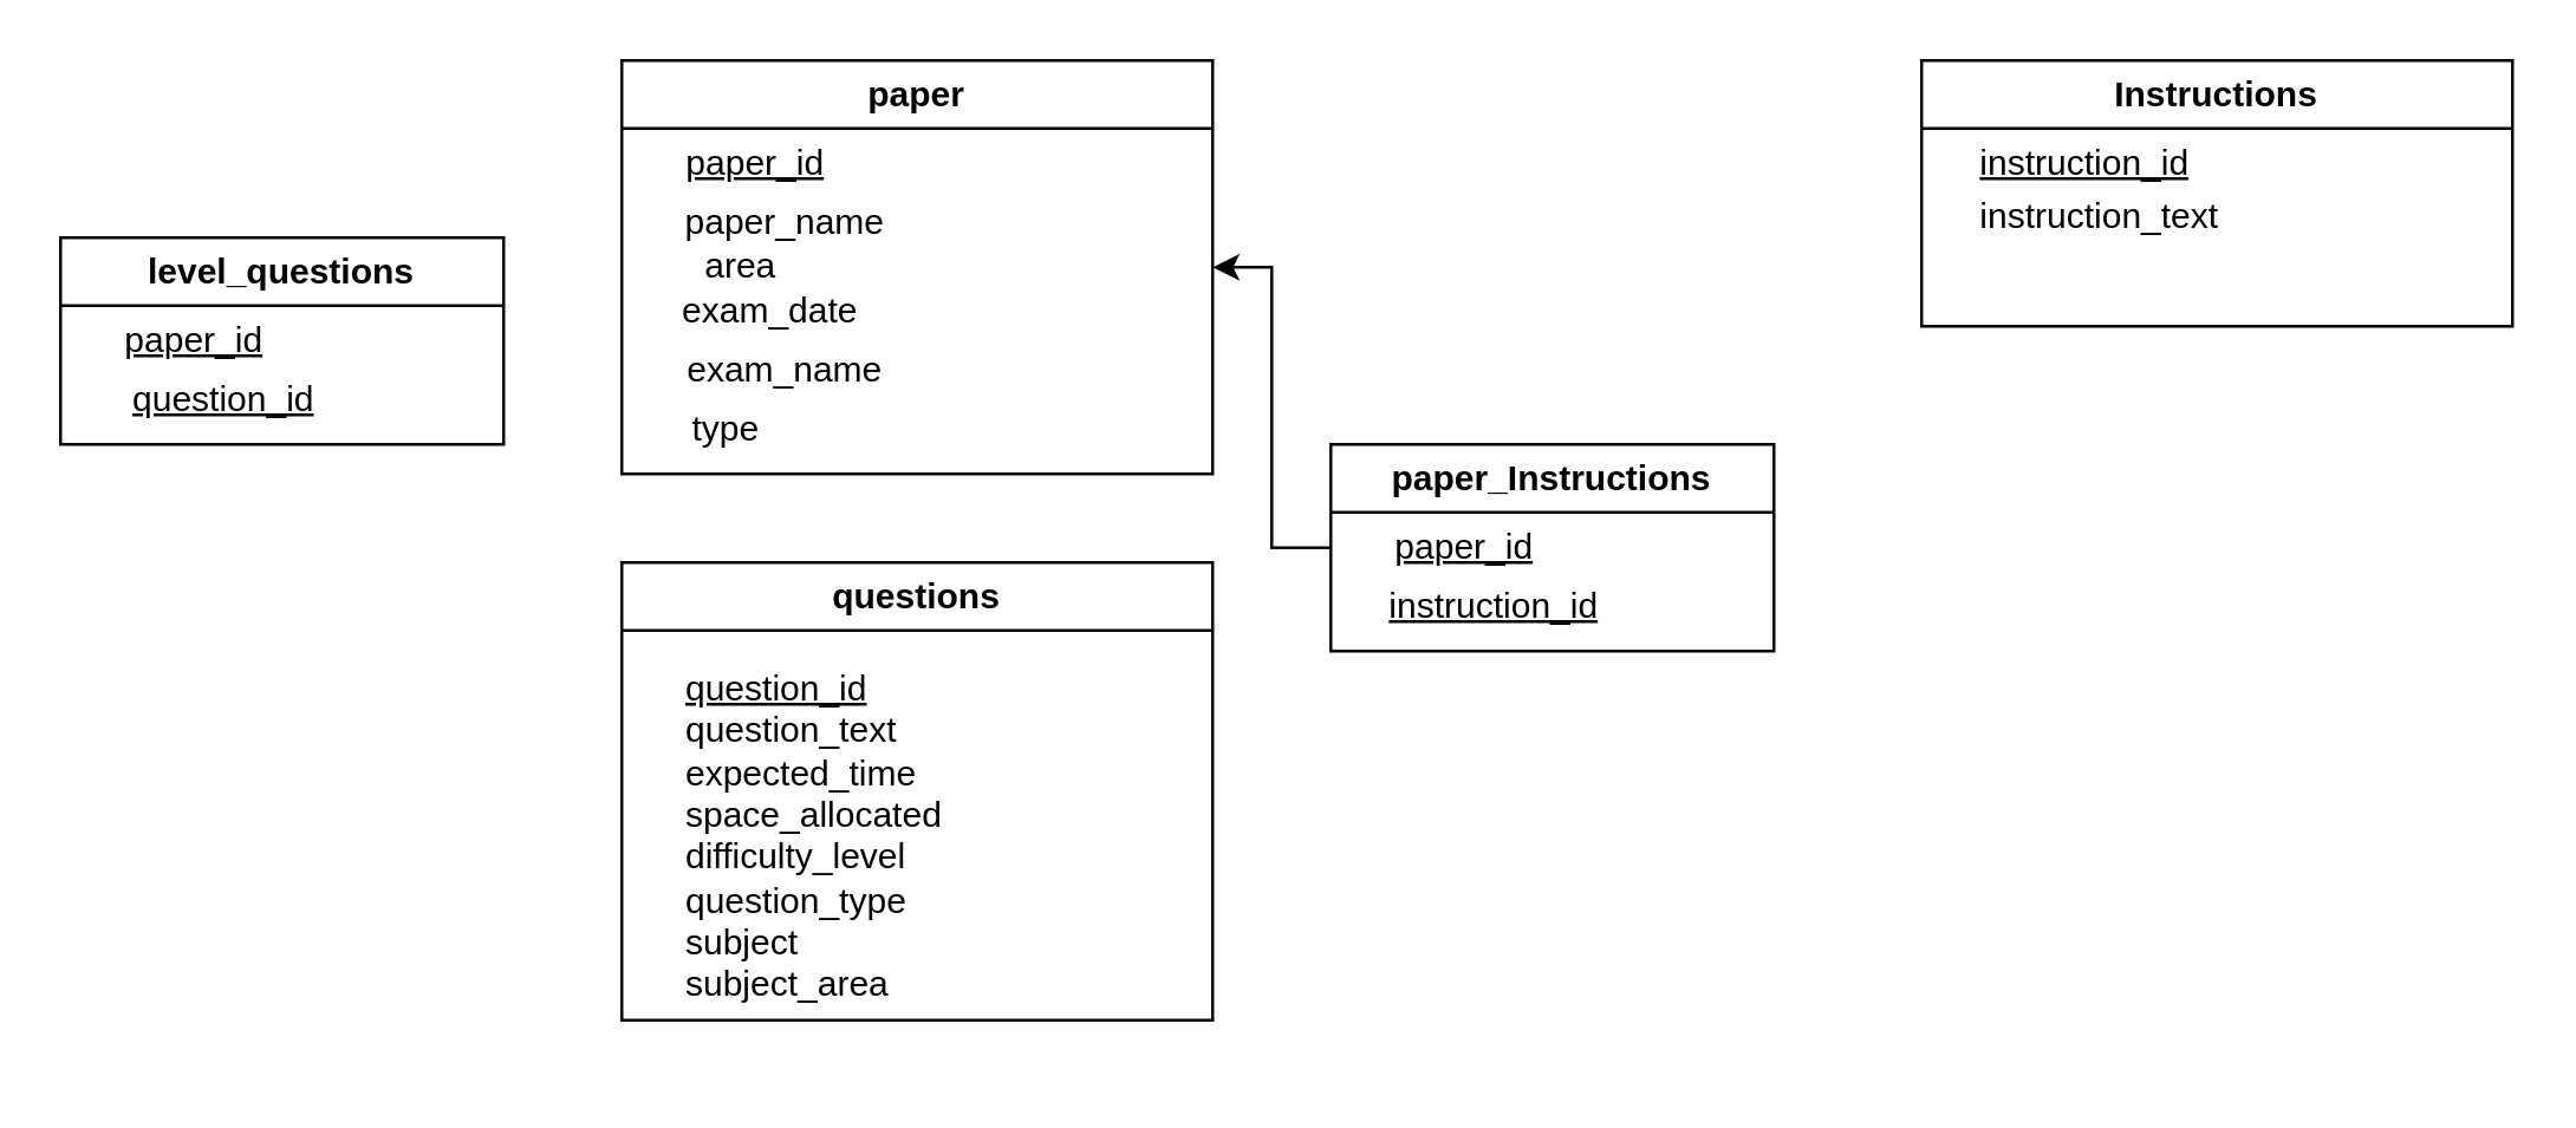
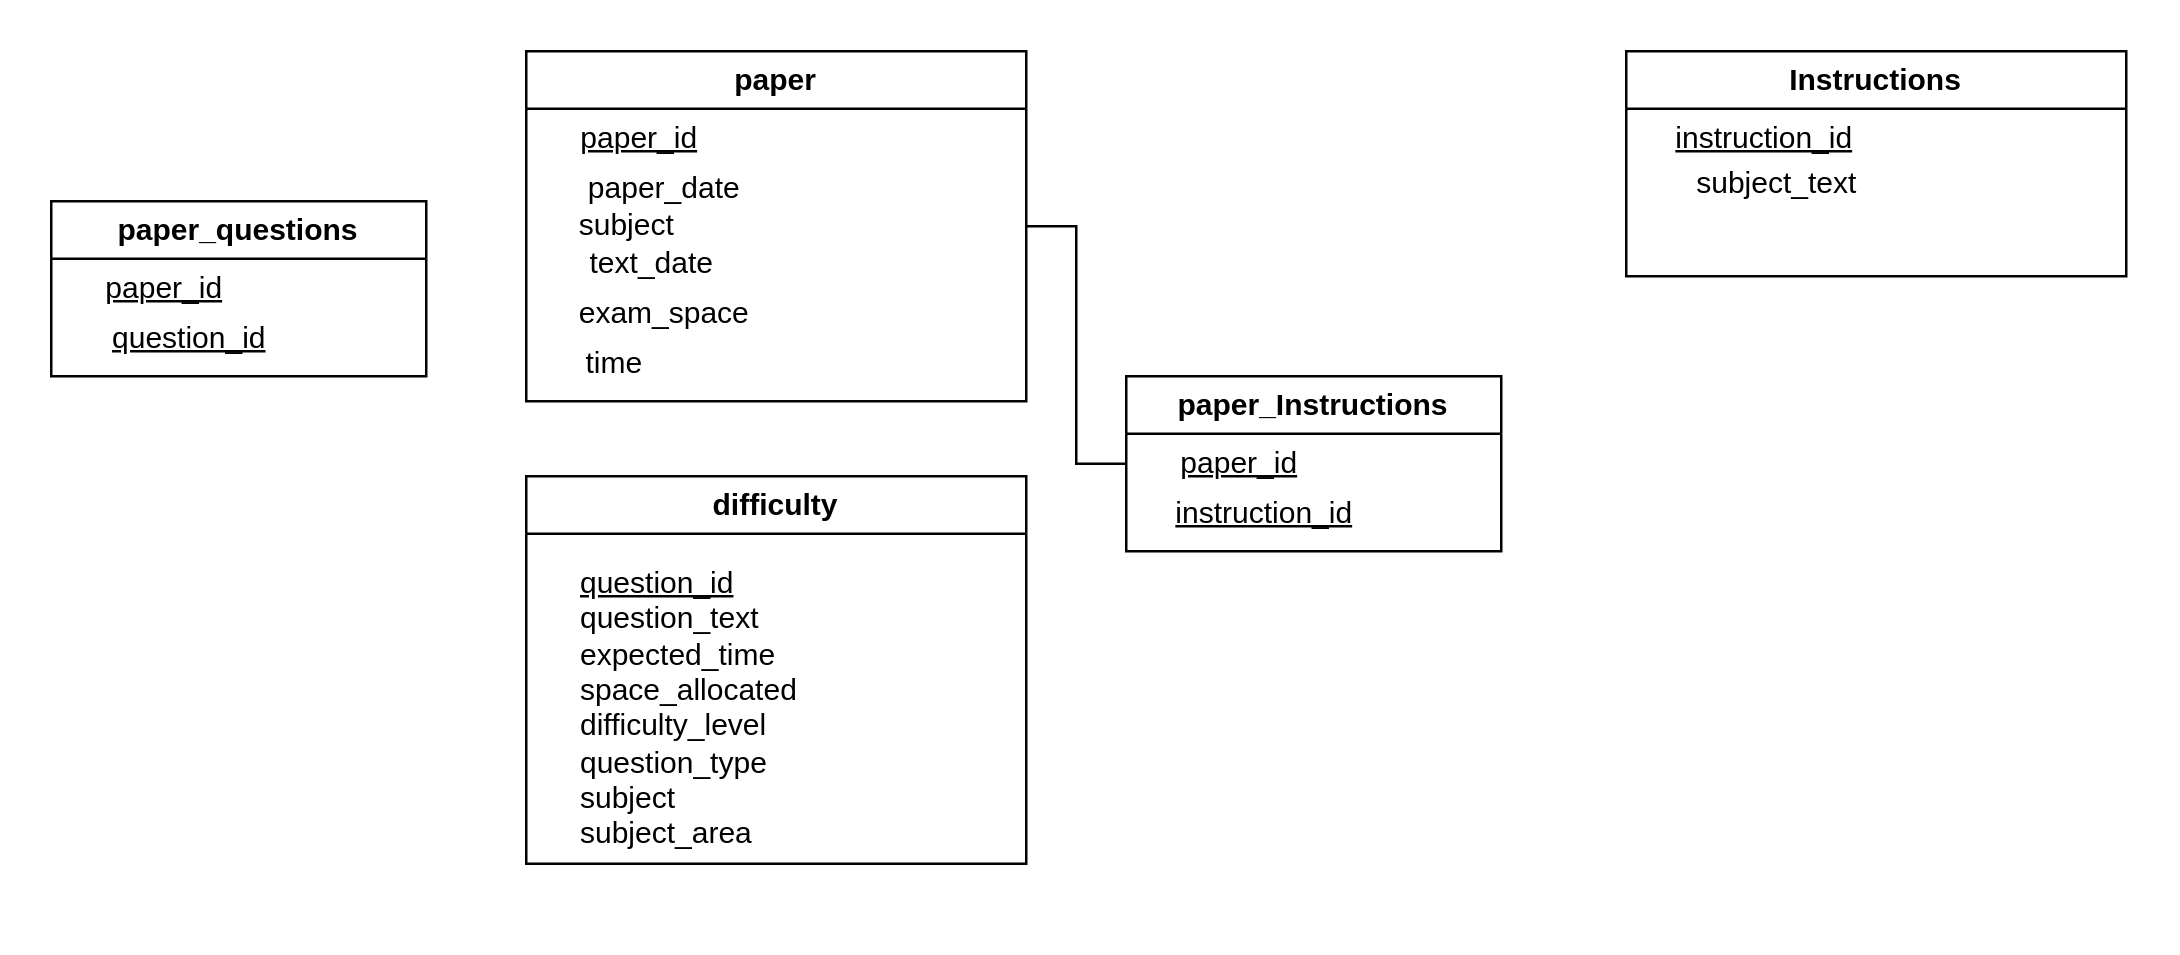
  <mxCell id="0" />
  <mxCell id="1" parent="0" />
  <mxCell id="2" value="paper" style="swimlane;whiteSpace=wrap;html=1;" parent="1" vertex="1"><mxGeometry x="210" y="20" width="200" height="140" as="geometry"><mxRectangle x="180" y="70" width="70" height="30" as="alternateBounds" /></mxGeometry></mxCell>
  <mxCell id="3" value="&lt;u&gt;paper_id&lt;/u&gt;" style="text;html=1;align=center;verticalAlign=middle;resizable=0;points=[];autosize=1;strokeColor=none;fillColor=none;" parent="2" vertex="1"><mxGeometry x="10" y="20" width="70" height="30" as="geometry" /></mxCell>
- <mxCell id="4" value="paper_name" style="text;html=1;align=center;verticalAlign=middle;resizable=0;points=[];autosize=1;strokeColor=none;fillColor=none;" parent="2" vertex="1"><mxGeometry x="10" y="40" width="90" height="30" as="geometry" /></mxCell>
- <mxCell id="5" value="area" style="text;html=1;align=center;verticalAlign=middle;resizable=0;points=[];autosize=1;strokeColor=none;fillColor=none;" parent="2" vertex="1"><mxGeometry x="10" y="55" width="60" height="30" as="geometry" /></mxCell>
- <mxCell id="6" value="exam_date" style="text;html=1;align=center;verticalAlign=middle;resizable=0;points=[];autosize=1;strokeColor=none;fillColor=none;" parent="2" vertex="1"><mxGeometry x="10" y="70" width="80" height="30" as="geometry" /></mxCell>
- <mxCell id="7" value="exam_name" style="text;html=1;align=center;verticalAlign=middle;resizable=0;points=[];autosize=1;strokeColor=none;fillColor=none;" parent="2" vertex="1"><mxGeometry x="10" y="90" width="90" height="30" as="geometry" /></mxCell>
- <mxCell id="8" value="type" style="text;html=1;align=center;verticalAlign=middle;resizable=0;points=[];autosize=1;strokeColor=none;fillColor=none;" parent="2" vertex="1"><mxGeometry x="10" y="110" width="50" height="30" as="geometry" /></mxCell>
+ <mxCell id="4" value="paper_date" style="text;html=1;align=center;verticalAlign=middle;resizable=0;points=[];autosize=1;strokeColor=none;fillColor=none;" parent="2" vertex="1"><mxGeometry x="10" y="40" width="90" height="30" as="geometry" /></mxCell>
+ <mxCell id="5" value="subject" style="text;html=1;align=center;verticalAlign=middle;resizable=0;points=[];autosize=1;strokeColor=none;fillColor=none;" parent="2" vertex="1"><mxGeometry x="10" y="55" width="60" height="30" as="geometry" /></mxCell>
+ <mxCell id="6" value="text_date" style="text;html=1;align=center;verticalAlign=middle;resizable=0;points=[];autosize=1;strokeColor=none;fillColor=none;" parent="2" vertex="1"><mxGeometry x="10" y="70" width="80" height="30" as="geometry" /></mxCell>
+ <mxCell id="7" value="exam_space" style="text;html=1;align=center;verticalAlign=middle;resizable=0;points=[];autosize=1;strokeColor=none;fillColor=none;" parent="2" vertex="1"><mxGeometry x="10" y="90" width="90" height="30" as="geometry" /></mxCell>
+ <mxCell id="8" value="time" style="text;html=1;align=center;verticalAlign=middle;resizable=0;points=[];autosize=1;strokeColor=none;fillColor=none;" parent="2" vertex="1"><mxGeometry x="10" y="110" width="50" height="30" as="geometry" /></mxCell>
  <mxCell id="9" value="Instructions" style="swimlane;whiteSpace=wrap;html=1;" parent="1" vertex="1"><mxGeometry x="650" y="20" width="200" height="90" as="geometry" /></mxCell>
  <mxCell id="10" value="&lt;u&gt;instruction_id&lt;/u&gt;" style="text;html=1;align=center;verticalAlign=middle;resizable=0;points=[];autosize=1;strokeColor=none;fillColor=none;" parent="9" vertex="1"><mxGeometry x="10" y="20" width="90" height="30" as="geometry" /></mxCell>
- <mxCell id="11" value="instruction_text" style="text;html=1;align=center;verticalAlign=middle;resizable=0;points=[];autosize=1;strokeColor=none;fillColor=none;" parent="9" vertex="1"><mxGeometry x="10" y="38" width="100" height="30" as="geometry" /></mxCell>
- <mxCell id="12" value="questions" style="swimlane;whiteSpace=wrap;html=1;" parent="1" vertex="1"><mxGeometry x="210" y="190" width="200" height="155" as="geometry"><mxRectangle x="180" y="240" width="100" height="30" as="alternateBounds" /></mxGeometry></mxCell>
+ <mxCell id="11" value="subject_text" style="text;html=1;align=center;verticalAlign=middle;resizable=0;points=[];autosize=1;strokeColor=none;fillColor=none;" parent="9" vertex="1"><mxGeometry x="10" y="38" width="100" height="30" as="geometry" /></mxCell>
+ <mxCell id="12" value="difficulty" style="swimlane;whiteSpace=wrap;html=1;" parent="1" vertex="1"><mxGeometry x="210" y="190" width="200" height="155" as="geometry"><mxRectangle x="180" y="240" width="100" height="30" as="alternateBounds" /></mxGeometry></mxCell>
  <mxCell id="13" value="&lt;div style=&quot;&quot;&gt;&lt;u&gt;question_id&lt;/u&gt;&amp;nbsp;&lt;/div&gt;&lt;div&gt;question_text&lt;/div&gt;&lt;div&gt;expected_time&lt;/div&gt;&lt;div&gt;space_allocated&amp;nbsp;&lt;/div&gt;&lt;div&gt;difficulty_level&lt;/div&gt;&lt;div&gt;question_type&lt;/div&gt;&lt;div&gt;subject&lt;/div&gt;&lt;div&gt;subject_area&amp;nbsp;&lt;/div&gt;&lt;div&gt;&lt;br&gt;&lt;/div&gt;" style="text;html=1;align=left;verticalAlign=middle;resizable=0;points=[];autosize=1;strokeColor=none;fillColor=none;" parent="12" vertex="1"><mxGeometry x="20" y="30" width="110" height="140" as="geometry" /></mxCell>
- <mxCell id="14" style="edgeStyle=orthogonalEdgeStyle;rounded=0;orthogonalLoop=1;jettySize=auto;html=1;exitX=0;exitY=0.5;exitDx=0;exitDy=0;entryX=1;entryY=0.5;entryDx=0;entryDy=0;" edge="1" parent="1" source="15" target="2"><mxGeometry relative="1" as="geometry"><Array as="points"><mxPoint x="430" y="185" /><mxPoint x="430" y="90" /></Array></mxGeometry></mxCell>
+ <mxCell id="14" style="edgeStyle=orthogonalEdgeStyle;rounded=0;orthogonalLoop=1;jettySize=auto;html=1;exitX=0;exitY=0.5;exitDx=0;exitDy=0;entryX=1;entryY=0.5;entryDx=0;entryDy=0;endArrow=none;" edge="1" parent="1" source="15" target="2"><mxGeometry relative="1" as="geometry"><Array as="points"><mxPoint x="430" y="185" /><mxPoint x="430" y="90" /></Array></mxGeometry></mxCell>
  <mxCell id="15" value="paper_Instructions" style="swimlane;whiteSpace=wrap;html=1;" vertex="1" parent="1"><mxGeometry x="450" y="150" width="150" height="70" as="geometry"><mxRectangle x="180" y="70" width="70" height="30" as="alternateBounds" /></mxGeometry></mxCell>
  <mxCell id="16" value="&lt;u&gt;paper_id&lt;/u&gt;" style="text;html=1;align=center;verticalAlign=middle;resizable=0;points=[];autosize=1;strokeColor=none;fillColor=none;" vertex="1" parent="15"><mxGeometry x="10" y="20" width="70" height="30" as="geometry" /></mxCell>
  <mxCell id="17" value="&lt;u&gt;instruction_id&lt;/u&gt;" style="text;html=1;align=center;verticalAlign=middle;resizable=0;points=[];autosize=1;strokeColor=none;fillColor=none;" vertex="1" parent="15"><mxGeometry x="10" y="40" width="90" height="30" as="geometry" /></mxCell>
- <mxCell id="18" value="level_questions" style="swimlane;whiteSpace=wrap;html=1;" vertex="1" parent="1"><mxGeometry x="20" y="80" width="150" height="70" as="geometry"><mxRectangle x="180" y="70" width="70" height="30" as="alternateBounds" /></mxGeometry></mxCell>
+ <mxCell id="18" value="paper_questions" style="swimlane;whiteSpace=wrap;html=1;" vertex="1" parent="1"><mxGeometry x="20" y="80" width="150" height="70" as="geometry"><mxRectangle x="180" y="70" width="70" height="30" as="alternateBounds" /></mxGeometry></mxCell>
  <mxCell id="19" value="&lt;u&gt;paper_id&lt;/u&gt;" style="text;html=1;align=center;verticalAlign=middle;resizable=0;points=[];autosize=1;strokeColor=none;fillColor=none;" vertex="1" parent="18"><mxGeometry x="10" y="20" width="70" height="30" as="geometry" /></mxCell>
  <mxCell id="20" value="&lt;u style=&quot;border-color: var(--border-color); text-align: left;&quot;&gt;question_id&lt;/u&gt;" style="text;html=1;align=center;verticalAlign=middle;resizable=0;points=[];autosize=1;strokeColor=none;fillColor=none;" vertex="1" parent="18"><mxGeometry x="15" y="40" width="80" height="30" as="geometry" /></mxCell>
